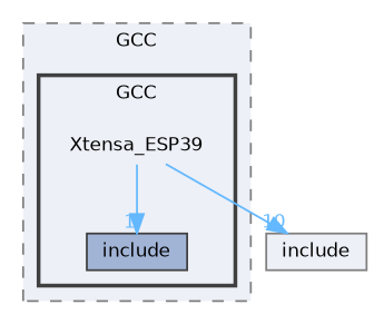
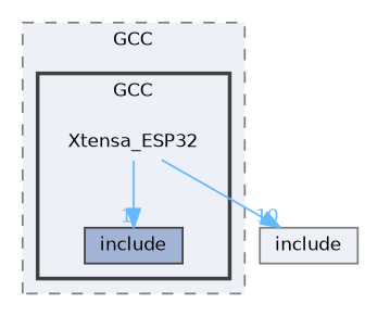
  digraph {
    compound=true
    fontname="DejaVu Sans"
    node [fontname="DejaVu Sans" fontsize=10 shape=box style=filled]
    edge [color=steelblue1 fontcolor=steelblue1 fontname="DejaVu Sans" fontsize=10 labeldistance=1.5 labelfontname=Helvetica labelfontsize=10]
-   n1 [height=0.2 label=Xtensa_ESP39 shape=plaintext width=0.4 style=""]
+   n1 [height=0.2 label=Xtensa_ESP32 shape=plaintext width=0.4 style=""]
    n2 [color=grey25 fillcolor="#a2b4d6" height=0.2 label=include width=0.4]
    n3 [color=grey50 fillcolor="#edf0f7" height=0.2 label=include width=0.4]
    subgraph cluster_1 {
      bgcolor="#edf0f7"
      fontsize=10
      label=GCC
      pencolor=grey50
      style="filled,dashed"
      subgraph cluster_2 {
        bgcolor="#edf0f7"
        fontsize=10
        pencolor=grey25
        style="filled,bold"
        n1
        n2
      }
    }
    n1 -> n2 [headlabel=1]
    n1 -> n3 [headlabel=10]
  }
